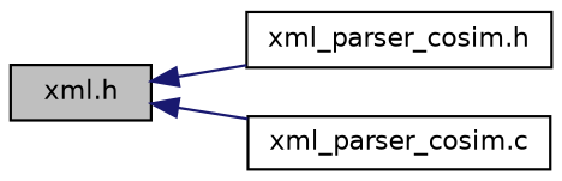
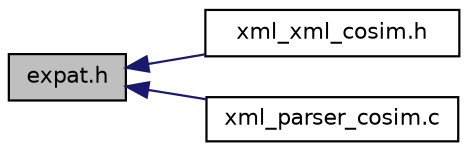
  digraph {
    rankdir=LR
    node [color=black fillcolor=white fontname=Helvetica fontsize=10 shape=record style=filled]
    edge [color=midnightblue dir=back fontname=Helvetica fontsize=10 labelfontname=Helvetica labelfontsize=10 style=solid]
-   n1 [fillcolor=grey75 fontcolor=black height=0.2 label="xml.h" width=0.4]
-   n2 [height=0.2 label="xml_parser_cosim.h" width=0.4]
+   n1 [fillcolor=grey75 fontcolor=black height=0.2 label="expat.h" width=0.4]
+   n2 [height=0.2 label="xml_xml_cosim.h" width=0.4]
    n3 [height=0.2 label="xml_parser_cosim.c" width=0.4]
    n1 -> n2
    n1 -> n3
  }
